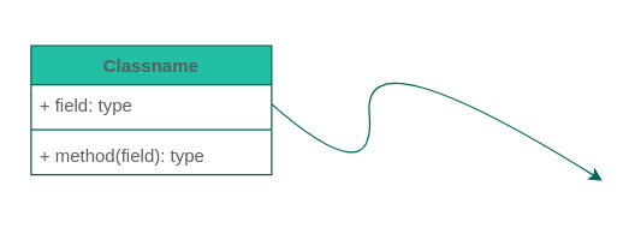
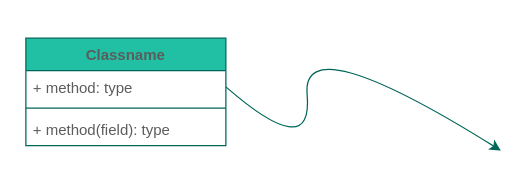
  <mxCell id="0" />
  <mxCell id="1" parent="0" />
  <mxCell id="2" value="Classname" style="swimlane;fontStyle=1;align=center;verticalAlign=top;childLayout=stackLayout;horizontal=1;startSize=26;horizontalStack=0;resizeParent=1;resizeParentMax=0;resizeLast=0;collapsible=1;marginBottom=0;fillColor=#21C0A5;strokeColor=#006658;fontColor=#5C5C5C;" vertex="1" parent="1"><mxGeometry x="20" y="30" width="160" height="86" as="geometry" /></mxCell>
- <mxCell id="3" value="+ field: type" style="text;strokeColor=none;fillColor=none;align=left;verticalAlign=top;spacingLeft=4;spacingRight=4;overflow=hidden;rotatable=0;points=[[0,0.5],[1,0.5]];portConstraint=eastwest;fontColor=#5C5C5C;" vertex="1" parent="2"><mxGeometry y="26" width="160" height="26" as="geometry" /></mxCell>
+ <mxCell id="3" value="+ method: type" style="text;strokeColor=none;fillColor=none;align=left;verticalAlign=top;spacingLeft=4;spacingRight=4;overflow=hidden;rotatable=0;points=[[0,0.5],[1,0.5]];portConstraint=eastwest;fontColor=#5C5C5C;" vertex="1" parent="2"><mxGeometry y="26" width="160" height="26" as="geometry" /></mxCell>
  <mxCell id="4" value="" style="line;strokeWidth=1;fillColor=none;align=left;verticalAlign=middle;spacingTop=-1;spacingLeft=3;spacingRight=3;rotatable=0;labelPosition=right;points=[];portConstraint=eastwest;strokeColor=#006658;fontColor=#5C5C5C;" vertex="1" parent="2"><mxGeometry y="52" width="160" height="8" as="geometry" /></mxCell>
  <mxCell id="5" value="+ method(field): type" style="text;strokeColor=none;fillColor=none;align=left;verticalAlign=top;spacingLeft=4;spacingRight=4;overflow=hidden;rotatable=0;points=[[0,0.5],[1,0.5]];portConstraint=eastwest;fontColor=#5C5C5C;" vertex="1" parent="2"><mxGeometry y="60" width="160" height="26" as="geometry" /></mxCell>
  <mxCell id="6" value="" style="curved=1;endArrow=classic;html=1;strokeColor=#006658;fillColor=#21C0A5;fontColor=#5C5C5C;exitX=1;exitY=0.5;exitDx=0;exitDy=0;" edge="1" parent="1" source="3"><mxGeometry width="50" height="50" relative="1" as="geometry"><mxPoint x="240" y="70" as="sourcePoint" /><mxPoint x="400" y="120" as="targetPoint" /><Array as="points"><mxPoint x="250" y="130" /><mxPoint x="240" y="20" /></Array></mxGeometry></mxCell>
